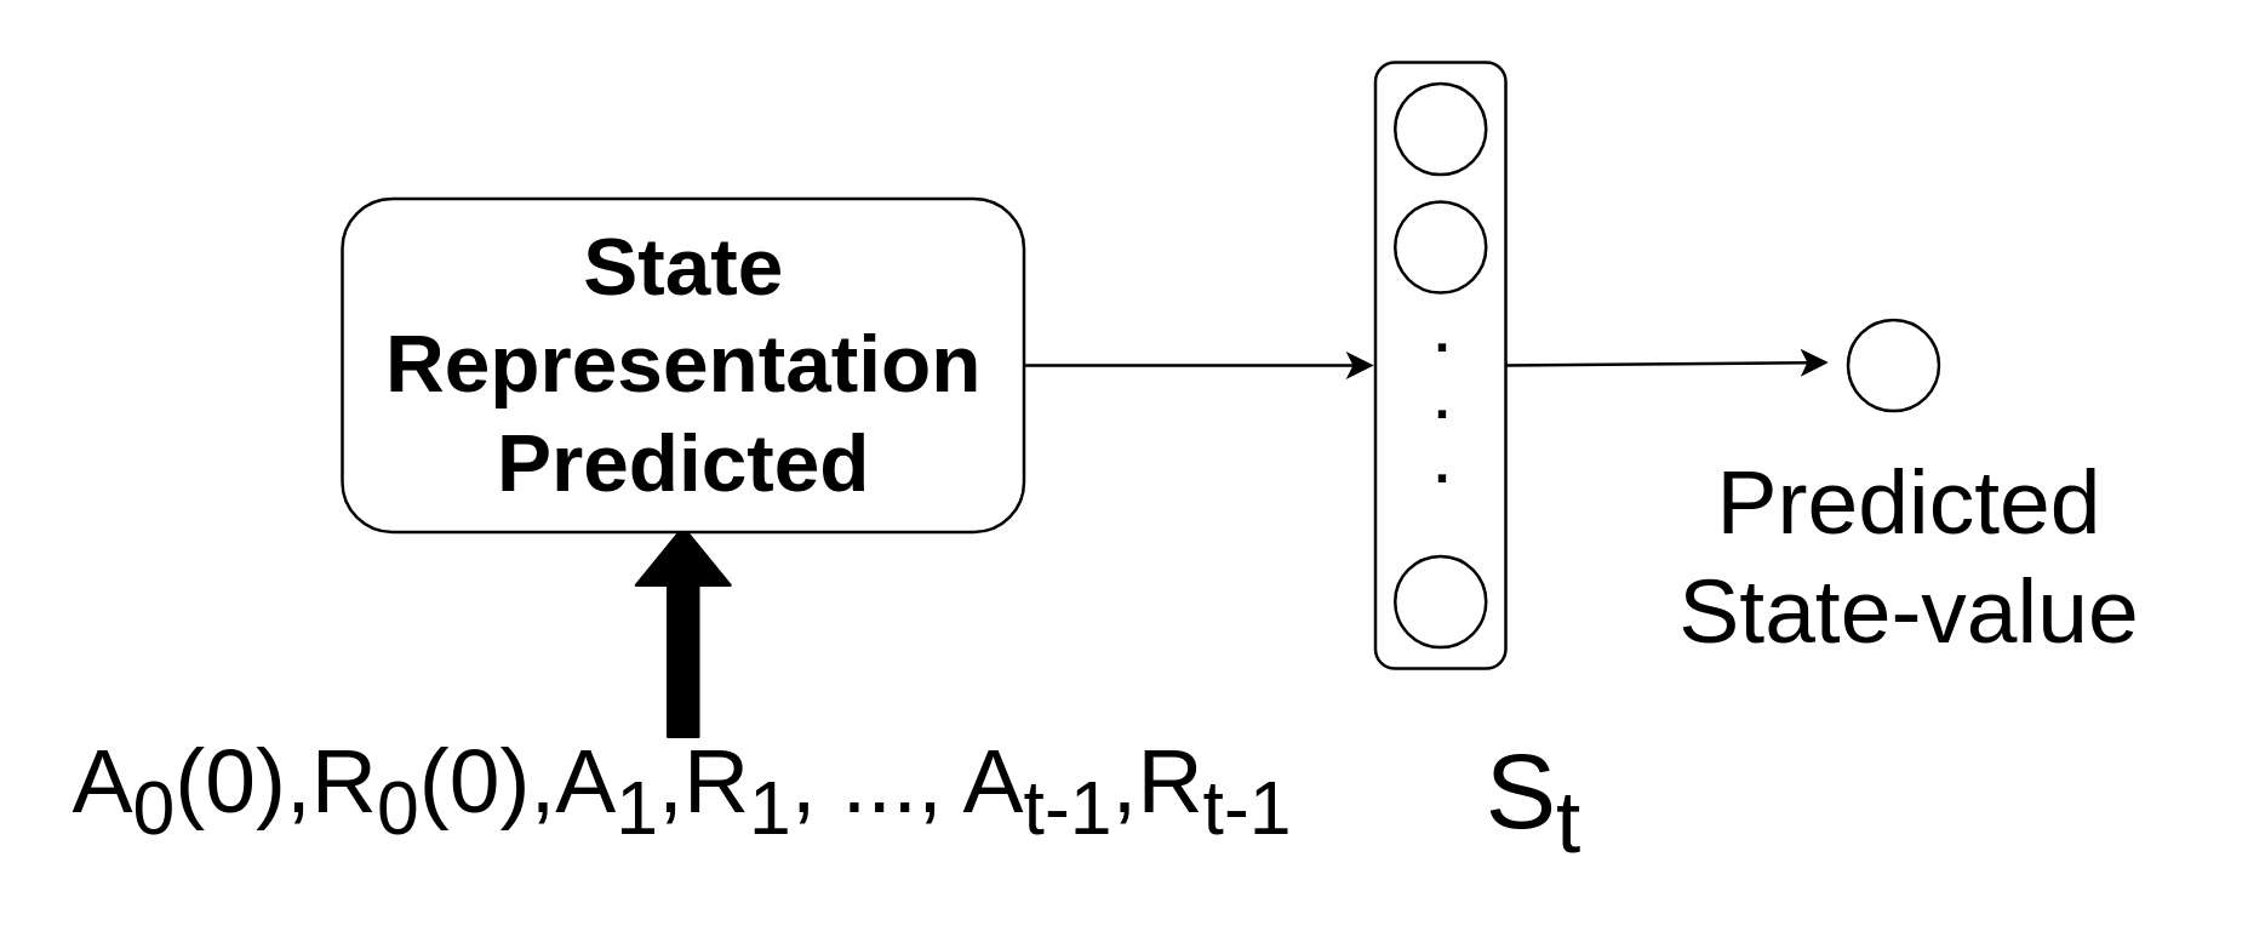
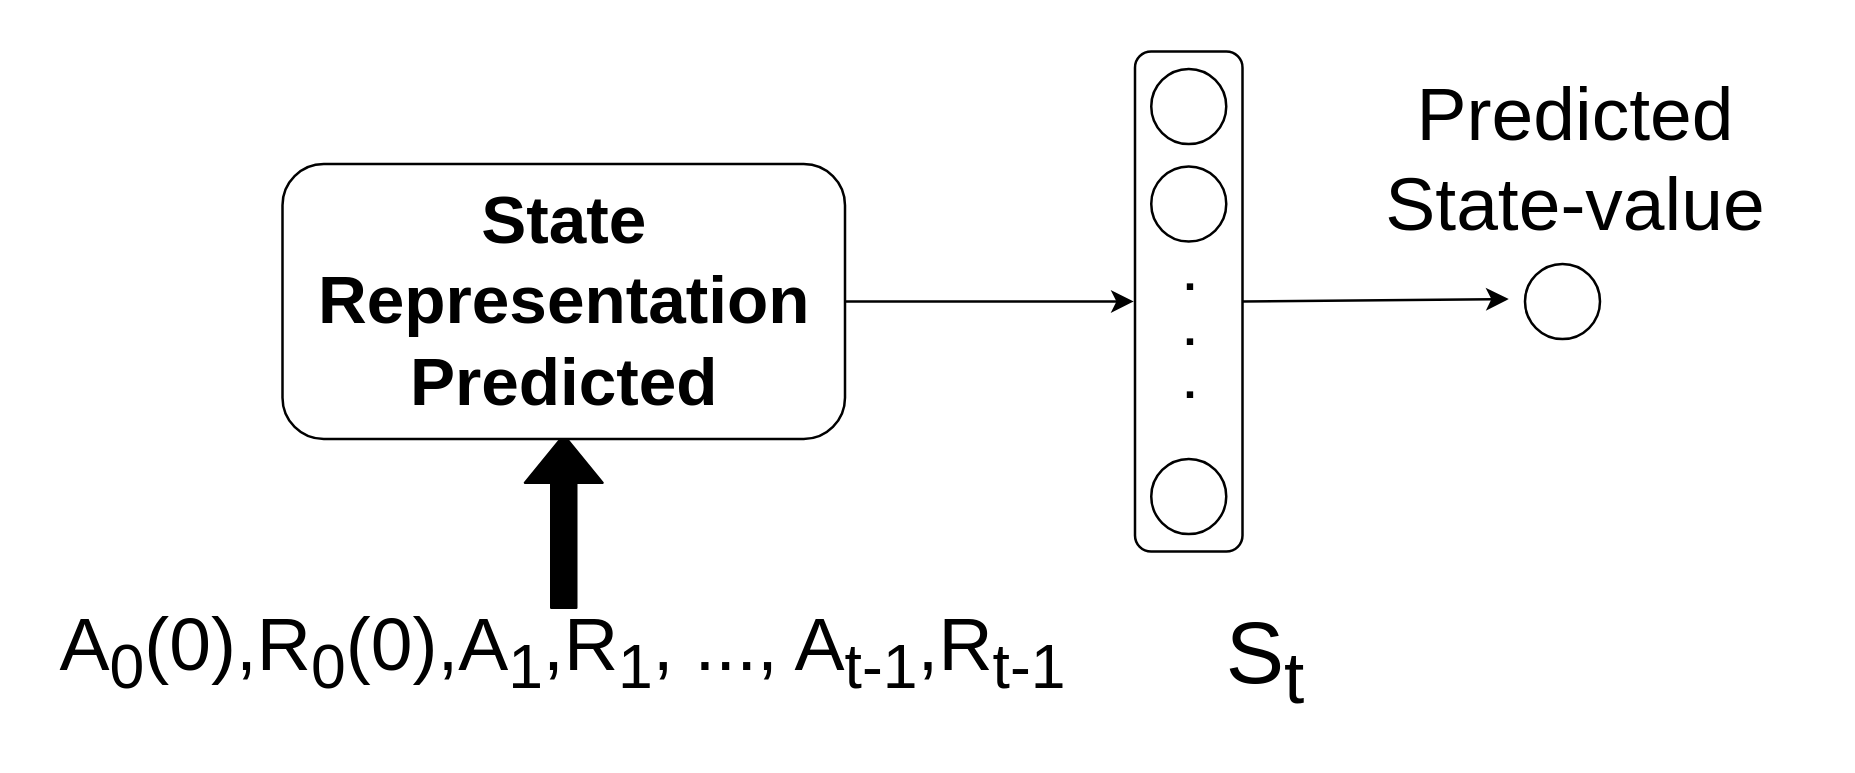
  <mxCell id="0" />
  <mxCell id="1" parent="0" />
  <mxCell id="2" value="&lt;font style=&quot;font-size: 30px&quot;&gt;&lt;font style=&quot;font-size: 30px&quot;&gt;A&lt;sub&gt;0&lt;/sub&gt;(0),R&lt;sub&gt;0&lt;/sub&gt;(0),A&lt;sub&gt;1&lt;/sub&gt;,R&lt;sub&gt;1&lt;/sub&gt;, ..., A&lt;/font&gt;&lt;font style=&quot;font-size: 30px&quot;&gt;&lt;sub&gt;t-1&lt;/sub&gt;,R&lt;sub&gt;t-1&lt;/sub&gt;&lt;/font&gt;&lt;/font&gt;" style="text;html=1;strokeColor=none;fillColor=none;align=center;verticalAlign=middle;whiteSpace=wrap;rounded=0;" vertex="1" parent="1"><mxGeometry x="20" y="245" width="410" height="30" as="geometry" /></mxCell>
  <mxCell id="3" value="&lt;font style=&quot;font-size: 35px&quot;&gt;S&lt;sub&gt;t&lt;/sub&gt;&lt;/font&gt;" style="text;html=1;strokeColor=none;fillColor=none;align=center;verticalAlign=middle;whiteSpace=wrap;rounded=0;" vertex="1" parent="1"><mxGeometry x="475.5" y="240" width="60" height="47" as="geometry" /></mxCell>
  <mxCell id="4" value="" style="shape=flexArrow;endArrow=classic;html=1;exitX=0.5;exitY=0;exitDx=0;exitDy=0;fillColor=#000000;" edge="1" parent="1"><mxGeometry width="50" height="50" relative="1" as="geometry"><mxPoint x="225" y="243" as="sourcePoint" /><mxPoint x="225" y="173" as="targetPoint" /></mxGeometry></mxCell>
  <mxCell id="5" value="&lt;font style=&quot;font-size: 27px&quot;&gt;&lt;b&gt;State Representation Predicted&lt;/b&gt;&lt;/font&gt;" style="rounded=1;whiteSpace=wrap;html=1;" vertex="1" parent="1"><mxGeometry x="112.5" y="65" width="225" height="110" as="geometry" /></mxCell>
- <mxCell id="6" value="&lt;span style=&quot;font-size: 30px&quot;&gt;Predicted State-value&lt;/span&gt;" style="text;html=1;strokeColor=none;fillColor=none;align=center;verticalAlign=middle;whiteSpace=wrap;rounded=0;" vertex="1" parent="1"><mxGeometry x="540" y="162" width="180" height="42" as="geometry" /></mxCell>
+ <mxCell id="6" value="&lt;span style=&quot;font-size: 30px&quot;&gt;Predicted State-value&lt;/span&gt;" style="text;html=1;strokeColor=none;fillColor=none;align=center;verticalAlign=middle;whiteSpace=wrap;rounded=0;" vertex="1" parent="1"><mxGeometry x="540" y="42" width="180" height="42" as="geometry" /></mxCell>
  <mxCell id="7" value="" style="endArrow=classic;html=1;fillColor=#000000;exitX=1;exitY=0.5;exitDx=0;exitDy=0;entryX=0.5;entryY=1;entryDx=0;entryDy=0;" edge="1" parent="1" source="5"><mxGeometry width="50" height="50" relative="1" as="geometry"><mxPoint x="30" y="362" as="sourcePoint" /><mxPoint x="453" y="120" as="targetPoint" /></mxGeometry></mxCell>
  <mxCell id="8" value="" style="endArrow=classic;html=1;fillColor=#000000;exitX=0.5;exitY=0;exitDx=0;exitDy=0;entryX=-0.038;entryY=-0.184;entryDx=0;entryDy=0;entryPerimeter=0;" edge="1" parent="1"><mxGeometry width="50" height="50" relative="1" as="geometry"><mxPoint x="496" y="120" as="sourcePoint" /><mxPoint x="603" y="119" as="targetPoint" /></mxGeometry></mxCell>
  <mxCell id="9" value="" style="rounded=1;whiteSpace=wrap;html=1;direction=south;" vertex="1" parent="1"><mxGeometry x="453.5" y="20" width="43" height="200" as="geometry" /></mxCell>
  <mxCell id="10" value="" style="ellipse;whiteSpace=wrap;html=1;aspect=fixed;" vertex="1" parent="1"><mxGeometry x="460" y="27" width="30" height="30" as="geometry" /></mxCell>
  <mxCell id="11" value="" style="ellipse;whiteSpace=wrap;html=1;aspect=fixed;" vertex="1" parent="1"><mxGeometry x="460" y="66" width="30" height="30" as="geometry" /></mxCell>
  <mxCell id="12" value="" style="ellipse;whiteSpace=wrap;html=1;aspect=fixed;" vertex="1" parent="1"><mxGeometry x="460" y="183" width="30" height="30" as="geometry" /></mxCell>
  <mxCell id="13" value="&lt;font style=&quot;font-size: 18px&quot;&gt;&lt;b&gt;.&lt;br&gt;.&lt;br&gt;.&lt;/b&gt;&lt;/font&gt;&lt;br&gt;" style="text;html=1;strokeColor=none;fillColor=none;align=center;verticalAlign=middle;whiteSpace=wrap;rounded=0;" vertex="1" parent="1"><mxGeometry x="455.5" y="123" width="40" height="17" as="geometry" /></mxCell>
  <mxCell id="14" value="" style="ellipse;whiteSpace=wrap;html=1;aspect=fixed;" vertex="1" parent="1"><mxGeometry x="609.5" y="105" width="30" height="30" as="geometry" /></mxCell>
